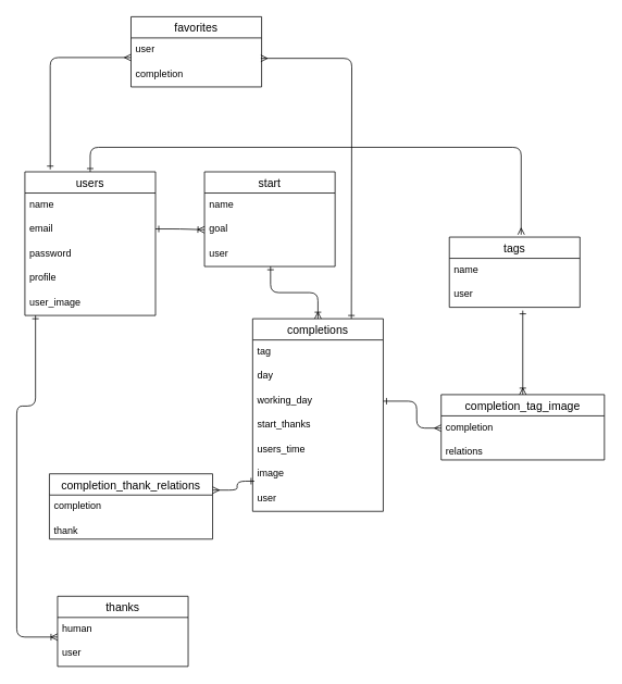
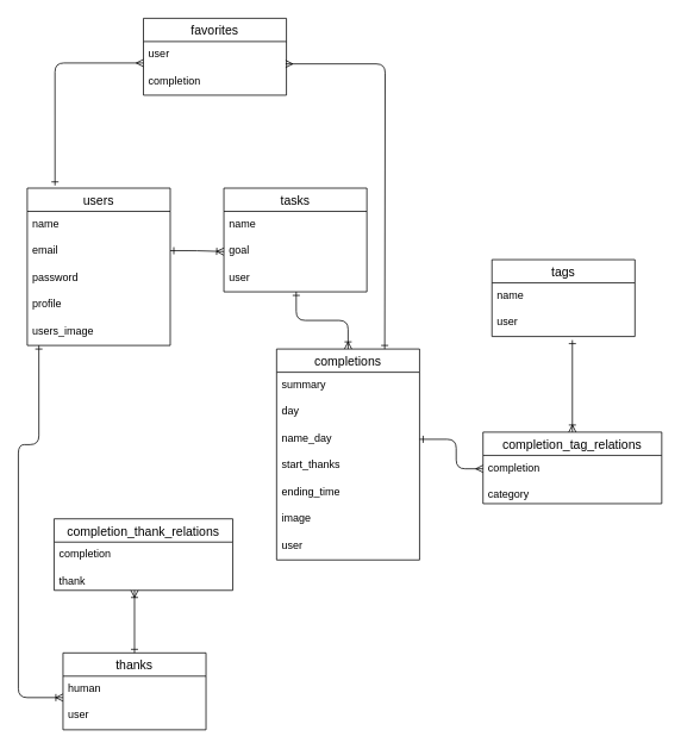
  <mxCell id="0" />
  <mxCell id="1" parent="0" />
  <mxCell id="2" value="users" style="swimlane;fontStyle=0;childLayout=stackLayout;horizontal=1;startSize=26;horizontalStack=0;resizeParent=1;resizeParentMax=0;resizeLast=0;collapsible=1;marginBottom=0;align=center;fontSize=14;" parent="1" vertex="1"><mxGeometry x="30" y="210" width="160" height="176" as="geometry" /></mxCell>
  <mxCell id="3" value="name" style="text;strokeColor=none;fillColor=none;spacingLeft=4;spacingRight=4;overflow=hidden;rotatable=0;points=[[0,0.5],[1,0.5]];portConstraint=eastwest;fontSize=12;" parent="2" vertex="1"><mxGeometry y="26" width="160" height="30" as="geometry" /></mxCell>
  <mxCell id="4" value="email" style="text;strokeColor=none;fillColor=none;spacingLeft=4;spacingRight=4;overflow=hidden;rotatable=0;points=[[0,0.5],[1,0.5]];portConstraint=eastwest;fontSize=12;" parent="2" vertex="1"><mxGeometry y="56" width="160" height="30" as="geometry" /></mxCell>
  <mxCell id="5" value="password" style="text;strokeColor=none;fillColor=none;spacingLeft=4;spacingRight=4;overflow=hidden;rotatable=0;points=[[0,0.5],[1,0.5]];portConstraint=eastwest;fontSize=12;" parent="2" vertex="1"><mxGeometry y="86" width="160" height="30" as="geometry" /></mxCell>
  <mxCell id="6" value="profile" style="text;strokeColor=none;fillColor=none;spacingLeft=4;spacingRight=4;overflow=hidden;rotatable=0;points=[[0,0.5],[1,0.5]];portConstraint=eastwest;fontSize=12;" parent="2" vertex="1"><mxGeometry y="116" width="160" height="30" as="geometry" /></mxCell>
- <mxCell id="7" value="user_image" style="text;strokeColor=none;fillColor=none;spacingLeft=4;spacingRight=4;overflow=hidden;rotatable=0;points=[[0,0.5],[1,0.5]];portConstraint=eastwest;fontSize=12;" parent="2" vertex="1"><mxGeometry y="146" width="160" height="30" as="geometry" /></mxCell>
- <mxCell id="8" value="start" style="swimlane;fontStyle=0;childLayout=stackLayout;horizontal=1;startSize=26;horizontalStack=0;resizeParent=1;resizeParentMax=0;resizeLast=0;collapsible=1;marginBottom=0;align=center;fontSize=14;" parent="1" vertex="1"><mxGeometry x="250" y="210" width="160" height="116" as="geometry" /></mxCell>
+ <mxCell id="7" value="users_image" style="text;strokeColor=none;fillColor=none;spacingLeft=4;spacingRight=4;overflow=hidden;rotatable=0;points=[[0,0.5],[1,0.5]];portConstraint=eastwest;fontSize=12;" parent="2" vertex="1"><mxGeometry y="146" width="160" height="30" as="geometry" /></mxCell>
+ <mxCell id="8" value="tasks" style="swimlane;fontStyle=0;childLayout=stackLayout;horizontal=1;startSize=26;horizontalStack=0;resizeParent=1;resizeParentMax=0;resizeLast=0;collapsible=1;marginBottom=0;align=center;fontSize=14;" parent="1" vertex="1"><mxGeometry x="250" y="210" width="160" height="116" as="geometry" /></mxCell>
  <mxCell id="9" value="name" style="text;strokeColor=none;fillColor=none;spacingLeft=4;spacingRight=4;overflow=hidden;rotatable=0;points=[[0,0.5],[1,0.5]];portConstraint=eastwest;fontSize=12;" parent="8" vertex="1"><mxGeometry y="26" width="160" height="30" as="geometry" /></mxCell>
  <mxCell id="10" value="goal" style="text;strokeColor=none;fillColor=none;spacingLeft=4;spacingRight=4;overflow=hidden;rotatable=0;points=[[0,0.5],[1,0.5]];portConstraint=eastwest;fontSize=12;" parent="8" vertex="1"><mxGeometry y="56" width="160" height="30" as="geometry" /></mxCell>
  <mxCell id="11" value="user" style="text;strokeColor=none;fillColor=none;spacingLeft=4;spacingRight=4;overflow=hidden;rotatable=0;points=[[0,0.5],[1,0.5]];portConstraint=eastwest;fontSize=12;" parent="8" vertex="1"><mxGeometry y="86" width="160" height="30" as="geometry" /></mxCell>
  <mxCell id="12" value="thanks" style="swimlane;fontStyle=0;childLayout=stackLayout;horizontal=1;startSize=26;horizontalStack=0;resizeParent=1;resizeParentMax=0;resizeLast=0;collapsible=1;marginBottom=0;align=center;fontSize=14;" parent="1" vertex="1"><mxGeometry x="70" y="730" width="160" height="86" as="geometry" /></mxCell>
  <mxCell id="13" value="human" style="text;strokeColor=none;fillColor=none;spacingLeft=4;spacingRight=4;overflow=hidden;rotatable=0;points=[[0,0.5],[1,0.5]];portConstraint=eastwest;fontSize=12;" parent="12" vertex="1"><mxGeometry y="26" width="160" height="30" as="geometry" /></mxCell>
  <mxCell id="14" value="user" style="text;strokeColor=none;fillColor=none;spacingLeft=4;spacingRight=4;overflow=hidden;rotatable=0;points=[[0,0.5],[1,0.5]];portConstraint=eastwest;fontSize=12;" vertex="1" parent="12"><mxGeometry y="56" width="160" height="30" as="geometry" /></mxCell>
  <mxCell id="15" value="completion_thank_relations" style="swimlane;fontStyle=0;childLayout=stackLayout;horizontal=1;startSize=26;horizontalStack=0;resizeParent=1;resizeParentMax=0;resizeLast=0;collapsible=1;marginBottom=0;align=center;fontSize=14;" parent="1" vertex="1"><mxGeometry x="60" y="580" width="200" height="80" as="geometry"><mxRectangle x="590" y="430" width="200" height="26" as="alternateBounds" /></mxGeometry></mxCell>
  <mxCell id="16" value="completion" style="text;strokeColor=none;fillColor=none;spacingLeft=4;spacingRight=4;overflow=hidden;rotatable=0;points=[[0,0.5],[1,0.5]];portConstraint=eastwest;fontSize=12;" parent="15" vertex="1"><mxGeometry y="26" width="200" height="30" as="geometry" /></mxCell>
  <mxCell id="17" value="thank" style="text;strokeColor=none;fillColor=none;spacingLeft=4;spacingRight=4;overflow=hidden;rotatable=0;points=[[0,0.5],[1,0.5]];portConstraint=eastwest;fontSize=12;" parent="15" vertex="1"><mxGeometry y="56" width="200" height="24" as="geometry" /></mxCell>
  <mxCell id="18" value="completions" style="swimlane;fontStyle=0;childLayout=stackLayout;horizontal=1;startSize=26;horizontalStack=0;resizeParent=1;resizeParentMax=0;resizeLast=0;collapsible=1;marginBottom=0;align=center;fontSize=14;" parent="1" vertex="1"><mxGeometry x="309" y="390" width="160" height="236" as="geometry" /></mxCell>
- <mxCell id="19" value="tag" style="text;strokeColor=none;fillColor=none;spacingLeft=4;spacingRight=4;overflow=hidden;rotatable=0;points=[[0,0.5],[1,0.5]];portConstraint=eastwest;fontSize=12;" parent="18" vertex="1"><mxGeometry y="26" width="160" height="30" as="geometry" /></mxCell>
+ <mxCell id="19" value="summary" style="text;strokeColor=none;fillColor=none;spacingLeft=4;spacingRight=4;overflow=hidden;rotatable=0;points=[[0,0.5],[1,0.5]];portConstraint=eastwest;fontSize=12;" parent="18" vertex="1"><mxGeometry y="26" width="160" height="30" as="geometry" /></mxCell>
  <mxCell id="20" value="day" style="text;strokeColor=none;fillColor=none;spacingLeft=4;spacingRight=4;overflow=hidden;rotatable=0;points=[[0,0.5],[1,0.5]];portConstraint=eastwest;fontSize=12;" parent="18" vertex="1"><mxGeometry y="56" width="160" height="30" as="geometry" /></mxCell>
- <mxCell id="21" value="working_day" style="text;strokeColor=none;fillColor=none;spacingLeft=4;spacingRight=4;overflow=hidden;rotatable=0;points=[[0,0.5],[1,0.5]];portConstraint=eastwest;fontSize=12;" parent="18" vertex="1"><mxGeometry y="86" width="160" height="30" as="geometry" /></mxCell>
+ <mxCell id="21" value="name_day" style="text;strokeColor=none;fillColor=none;spacingLeft=4;spacingRight=4;overflow=hidden;rotatable=0;points=[[0,0.5],[1,0.5]];portConstraint=eastwest;fontSize=12;" parent="18" vertex="1"><mxGeometry y="86" width="160" height="30" as="geometry" /></mxCell>
  <mxCell id="22" value="start_thanks" style="text;strokeColor=none;fillColor=none;spacingLeft=4;spacingRight=4;overflow=hidden;rotatable=0;points=[[0,0.5],[1,0.5]];portConstraint=eastwest;fontSize=12;" parent="18" vertex="1"><mxGeometry y="116" width="160" height="30" as="geometry" /></mxCell>
- <mxCell id="23" value="users_time" style="text;strokeColor=none;fillColor=none;spacingLeft=4;spacingRight=4;overflow=hidden;rotatable=0;points=[[0,0.5],[1,0.5]];portConstraint=eastwest;fontSize=12;" parent="18" vertex="1"><mxGeometry y="146" width="160" height="30" as="geometry" /></mxCell>
+ <mxCell id="23" value="ending_time" style="text;strokeColor=none;fillColor=none;spacingLeft=4;spacingRight=4;overflow=hidden;rotatable=0;points=[[0,0.5],[1,0.5]];portConstraint=eastwest;fontSize=12;" parent="18" vertex="1"><mxGeometry y="146" width="160" height="30" as="geometry" /></mxCell>
  <mxCell id="24" value="image" style="text;strokeColor=none;fillColor=none;spacingLeft=4;spacingRight=4;overflow=hidden;rotatable=0;points=[[0,0.5],[1,0.5]];portConstraint=eastwest;fontSize=12;" parent="18" vertex="1"><mxGeometry y="176" width="160" height="30" as="geometry" /></mxCell>
  <mxCell id="25" value="user" style="text;strokeColor=none;fillColor=none;spacingLeft=4;spacingRight=4;overflow=hidden;rotatable=0;points=[[0,0.5],[1,0.5]];portConstraint=eastwest;fontSize=12;" parent="18" vertex="1"><mxGeometry y="206" width="160" height="30" as="geometry" /></mxCell>
  <mxCell id="26" value="" style="edgeStyle=entityRelationEdgeStyle;fontSize=12;html=1;endArrow=ERoneToMany;startArrow=ERone;startFill=0;" parent="1" edge="1"><mxGeometry width="100" height="100" relative="1" as="geometry"><mxPoint x="190" y="280" as="sourcePoint" /><mxPoint x="250" y="281" as="targetPoint" /></mxGeometry></mxCell>
- <mxCell id="27" value="" style="edgeStyle=elbowEdgeStyle;fontSize=12;html=1;endArrow=ERmany;startArrow=ERone;startFill=0;entryX=1;entryY=0.25;entryDx=0;entryDy=0;exitX=0.013;exitY=0.767;exitDx=0;exitDy=0;exitPerimeter=0;" parent="1" source="24" target="15" edge="1"><mxGeometry width="100" height="100" relative="1" as="geometry"><mxPoint x="370" y="760" as="sourcePoint" /><mxPoint x="530" y="296" as="targetPoint" /><Array as="points"><mxPoint x="290" y="581" /></Array></mxGeometry></mxCell>
  <mxCell id="28" value="" style="edgeStyle=orthogonalEdgeStyle;fontSize=12;html=1;endArrow=ERoneToMany;startArrow=ERone;startFill=0;exitX=0.506;exitY=1;exitDx=0;exitDy=0;exitPerimeter=0;entryX=0.5;entryY=0;entryDx=0;entryDy=0;" parent="1" source="11" target="18" edge="1"><mxGeometry width="100" height="100" relative="1" as="geometry"><mxPoint x="450" y="350" as="sourcePoint" /><mxPoint x="360" y="390" as="targetPoint" /></mxGeometry></mxCell>
+ <mxCell id="29" value="" style="edgeStyle=orthogonalEdgeStyle;fontSize=12;html=1;endArrow=ERone;entryX=0.5;entryY=0;entryDx=0;entryDy=0;exitX=0.45;exitY=1;exitDx=0;exitDy=0;exitPerimeter=0;startArrow=ERoneToMany;startFill=0;endFill=0;" parent="1" source="17" target="12" edge="1"><mxGeometry width="100" height="100" relative="1" as="geometry"><mxPoint x="670" y="540" as="sourcePoint" /><mxPoint x="671.92" y="634" as="targetPoint" /></mxGeometry></mxCell>
  <mxCell id="30" value="tags" style="swimlane;fontStyle=0;childLayout=stackLayout;horizontal=1;startSize=26;horizontalStack=0;resizeParent=1;resizeParentMax=0;resizeLast=0;collapsible=1;marginBottom=0;align=center;fontSize=14;" parent="1" vertex="1"><mxGeometry x="550" y="290" width="160" height="86" as="geometry" /></mxCell>
  <mxCell id="31" value="name" style="text;strokeColor=none;fillColor=none;spacingLeft=4;spacingRight=4;overflow=hidden;rotatable=0;points=[[0,0.5],[1,0.5]];portConstraint=eastwest;fontSize=12;" parent="30" vertex="1"><mxGeometry y="26" width="160" height="30" as="geometry" /></mxCell>
  <mxCell id="32" value="user" style="text;strokeColor=none;fillColor=none;spacingLeft=4;spacingRight=4;overflow=hidden;rotatable=0;points=[[0,0.5],[1,0.5]];portConstraint=eastwest;fontSize=12;" vertex="1" parent="30"><mxGeometry y="56" width="160" height="30" as="geometry" /></mxCell>
- <mxCell id="33" value="completion_tag_image" style="swimlane;fontStyle=0;childLayout=stackLayout;horizontal=1;startSize=26;horizontalStack=0;resizeParent=1;resizeParentMax=0;resizeLast=0;collapsible=1;marginBottom=0;align=center;fontSize=14;" parent="1" vertex="1"><mxGeometry x="540" y="483" width="200" height="80" as="geometry"><mxRectangle x="590" y="430" width="200" height="26" as="alternateBounds" /></mxGeometry></mxCell>
+ <mxCell id="33" value="completion_tag_relations" style="swimlane;fontStyle=0;childLayout=stackLayout;horizontal=1;startSize=26;horizontalStack=0;resizeParent=1;resizeParentMax=0;resizeLast=0;collapsible=1;marginBottom=0;align=center;fontSize=14;" parent="1" vertex="1"><mxGeometry x="540" y="483" width="200" height="80" as="geometry"><mxRectangle x="590" y="430" width="200" height="26" as="alternateBounds" /></mxGeometry></mxCell>
  <mxCell id="34" value="completion" style="text;strokeColor=none;fillColor=none;spacingLeft=4;spacingRight=4;overflow=hidden;rotatable=0;points=[[0,0.5],[1,0.5]];portConstraint=eastwest;fontSize=12;" parent="33" vertex="1"><mxGeometry y="26" width="200" height="30" as="geometry" /></mxCell>
- <mxCell id="35" value="relations" style="text;strokeColor=none;fillColor=none;spacingLeft=4;spacingRight=4;overflow=hidden;rotatable=0;points=[[0,0.5],[1,0.5]];portConstraint=eastwest;fontSize=12;" parent="33" vertex="1"><mxGeometry y="56" width="200" height="24" as="geometry" /></mxCell>
+ <mxCell id="35" value="category" style="text;strokeColor=none;fillColor=none;spacingLeft=4;spacingRight=4;overflow=hidden;rotatable=0;points=[[0,0.5],[1,0.5]];portConstraint=eastwest;fontSize=12;" parent="33" vertex="1"><mxGeometry y="56" width="200" height="24" as="geometry" /></mxCell>
  <mxCell id="36" value="" style="edgeStyle=elbowEdgeStyle;fontSize=12;html=1;endArrow=ERmany;startArrow=ERone;startFill=0;entryX=0;entryY=0.5;entryDx=0;entryDy=0;exitX=1;exitY=0.5;exitDx=0;exitDy=0;" parent="1" source="21" target="34" edge="1"><mxGeometry width="100" height="100" relative="1" as="geometry"><mxPoint x="560" y="390" as="sourcePoint" /><mxPoint x="508.92" y="400.99" as="targetPoint" /><Array as="points"><mxPoint x="510" y="491" /></Array></mxGeometry></mxCell>
  <mxCell id="37" value="" style="edgeStyle=orthogonalEdgeStyle;fontSize=12;html=1;endArrow=ERone;startArrow=ERoneToMany;startFill=0;endFill=0;" parent="1" edge="1" source="33"><mxGeometry width="100" height="100" relative="1" as="geometry"><mxPoint x="649.5" y="563" as="sourcePoint" /><mxPoint x="640" y="380" as="targetPoint" /><Array as="points"><mxPoint x="640" y="380" /></Array></mxGeometry></mxCell>
  <mxCell id="38" value="" style="edgeStyle=orthogonalEdgeStyle;fontSize=12;html=1;endArrow=ERoneToMany;startArrow=ERone;startFill=0;exitX=0.881;exitY=1.033;exitDx=0;exitDy=0;exitPerimeter=0;" parent="1" target="13" edge="1"><mxGeometry width="100" height="100" relative="1" as="geometry"><mxPoint x="42.98" y="386" as="sourcePoint" /><mxPoint x="177.02" y="497" as="targetPoint" /><Array as="points"><mxPoint x="43" y="497" /><mxPoint x="20" y="497" /><mxPoint x="20" y="780" /></Array></mxGeometry></mxCell>
- <mxCell id="39" value="" style="edgeStyle=elbowEdgeStyle;fontSize=12;html=1;endArrow=ERmany;exitX=0.5;exitY=0;exitDx=0;exitDy=0;entryX=0.55;entryY=-0.035;entryDx=0;entryDy=0;entryPerimeter=0;startArrow=ERone;startFill=0;elbow=vertical;" edge="1" parent="1" source="2" target="30"><mxGeometry width="100" height="100" relative="1" as="geometry"><mxPoint x="100" y="200" as="sourcePoint" /><mxPoint x="200" y="100" as="targetPoint" /><Array as="points"><mxPoint x="380" y="180" /></Array></mxGeometry></mxCell>
  <mxCell id="40" value="favorites" style="swimlane;fontStyle=0;childLayout=stackLayout;horizontal=1;startSize=26;horizontalStack=0;resizeParent=1;resizeParentMax=0;resizeLast=0;collapsible=1;marginBottom=0;align=center;fontSize=14;" vertex="1" parent="1"><mxGeometry x="160" y="20" width="160" height="86" as="geometry" /></mxCell>
  <mxCell id="41" value="user" style="text;strokeColor=none;fillColor=none;spacingLeft=4;spacingRight=4;overflow=hidden;rotatable=0;points=[[0,0.5],[1,0.5]];portConstraint=eastwest;fontSize=12;" vertex="1" parent="40"><mxGeometry y="26" width="160" height="30" as="geometry" /></mxCell>
  <mxCell id="42" value="completion" style="text;strokeColor=none;fillColor=none;spacingLeft=4;spacingRight=4;overflow=hidden;rotatable=0;points=[[0,0.5],[1,0.5]];portConstraint=eastwest;fontSize=12;" vertex="1" parent="40"><mxGeometry y="56" width="160" height="30" as="geometry" /></mxCell>
  <mxCell id="43" value="" style="edgeStyle=orthogonalEdgeStyle;fontSize=12;html=1;endArrow=ERmany;exitX=0.194;exitY=-0.017;exitDx=0;exitDy=0;exitPerimeter=0;startArrow=ERone;startFill=0;" edge="1" parent="1" source="2"><mxGeometry width="100" height="100" relative="1" as="geometry"><mxPoint x="60" y="170" as="sourcePoint" /><mxPoint x="160" y="70" as="targetPoint" /><Array as="points"><mxPoint x="61" y="70" /></Array></mxGeometry></mxCell>
  <mxCell id="44" value="" style="edgeStyle=orthogonalEdgeStyle;fontSize=12;html=1;endArrow=ERmany;entryX=0.994;entryY=0.833;entryDx=0;entryDy=0;entryPerimeter=0;startArrow=ERone;startFill=0;" edge="1" parent="1" target="41"><mxGeometry width="100" height="100" relative="1" as="geometry"><mxPoint x="430" y="390" as="sourcePoint" /><mxPoint x="530" y="290" as="targetPoint" /></mxGeometry></mxCell>
